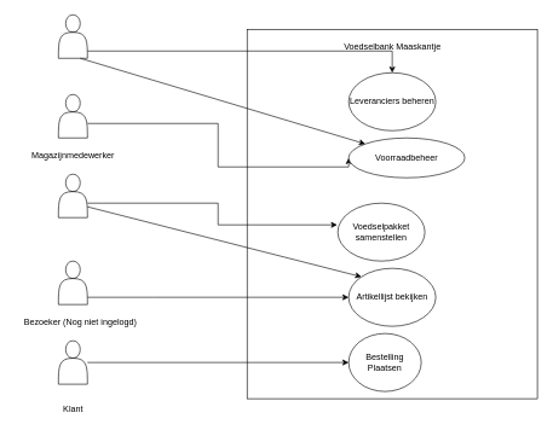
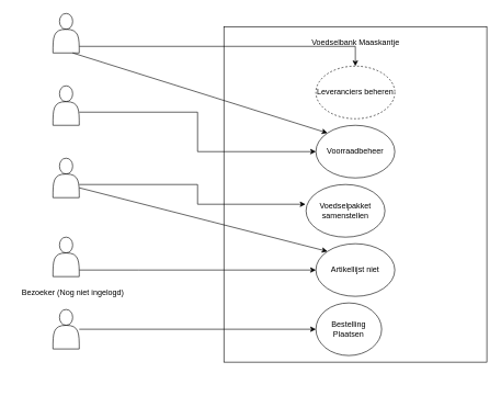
  <mxCell id="0" />
  <mxCell id="1" parent="0" />
  <mxCell id="2" value="" style="rounded=0;whiteSpace=wrap;html=1;" vertex="1" parent="1"><mxGeometry x="340" y="40" width="400" height="510" as="geometry" /></mxCell>
  <mxCell id="3" value="Voedselbank Maaskantje" style="text;html=1;align=center;verticalAlign=middle;resizable=0;points=[];autosize=1;strokeColor=none;fillColor=none;" vertex="1" parent="1"><mxGeometry x="460" y="50" width="160" height="30" as="geometry" /></mxCell>
  <mxCell id="4" value="" style="edgeStyle=orthogonalEdgeStyle;rounded=0;orthogonalLoop=1;jettySize=auto;html=1;" edge="1" parent="1" source="5" target="20"><mxGeometry relative="1" as="geometry"><mxPoint x="200" y="50" as="targetPoint" /><Array as="points"><mxPoint x="540" y="70" /></Array></mxGeometry></mxCell>
  <mxCell id="5" value="" style="shape=actor;whiteSpace=wrap;html=1;" vertex="1" parent="1"><mxGeometry x="80" y="20" width="40" height="60" as="geometry" /></mxCell>
  <mxCell id="6" value="" style="edgeStyle=orthogonalEdgeStyle;rounded=0;orthogonalLoop=1;jettySize=auto;html=1;entryX=0;entryY=0.5;entryDx=0;entryDy=0;" edge="1" parent="1" source="7" target="15"><mxGeometry relative="1" as="geometry"><mxPoint x="200" y="160" as="targetPoint" /><Array as="points"><mxPoint x="300" y="170" /><mxPoint x="300" y="230" /></Array></mxGeometry></mxCell>
  <mxCell id="7" value="" style="shape=actor;whiteSpace=wrap;html=1;" vertex="1" parent="1"><mxGeometry x="80" y="130" width="40" height="60" as="geometry" /></mxCell>
  <mxCell id="8" value="" style="edgeStyle=orthogonalEdgeStyle;rounded=0;orthogonalLoop=1;jettySize=auto;html=1;entryX=-0.007;entryY=0.375;entryDx=0;entryDy=0;entryPerimeter=0;" edge="1" parent="1" source="9" target="22"><mxGeometry relative="1" as="geometry"><mxPoint x="200" y="270" as="targetPoint" /><Array as="points"><mxPoint x="300" y="280" /><mxPoint x="300" y="310" /></Array></mxGeometry></mxCell>
  <mxCell id="9" value="" style="shape=actor;whiteSpace=wrap;html=1;" vertex="1" parent="1"><mxGeometry x="80" y="240" width="40" height="60" as="geometry" /></mxCell>
- <mxCell id="10" value="Magazijnmedewerker" style="text;html=1;align=center;verticalAlign=middle;resizable=0;points=[];autosize=1;strokeColor=none;fillColor=none;" vertex="1" parent="1"><mxGeometry x="30" y="200" width="140" height="30" as="geometry" /></mxCell>
  <mxCell id="11" value="" style="edgeStyle=orthogonalEdgeStyle;rounded=0;orthogonalLoop=1;jettySize=auto;html=1;entryX=0;entryY=0.5;entryDx=0;entryDy=0;" edge="1" parent="1" source="12" target="14"><mxGeometry relative="1" as="geometry"><mxPoint x="200" y="410" as="targetPoint" /></mxGeometry></mxCell>
  <mxCell id="12" value="" style="shape=actor;whiteSpace=wrap;html=1;" vertex="1" parent="1"><mxGeometry x="80" y="470" width="40" height="60" as="geometry" /></mxCell>
- <mxCell id="13" value="Klant" style="text;html=1;align=center;verticalAlign=middle;resizable=0;points=[];autosize=1;strokeColor=none;fillColor=none;" vertex="1" parent="1"><mxGeometry x="75" y="550" width="50" height="30" as="geometry" /></mxCell>
  <mxCell id="14" value="Bestelling Plaatsen" style="ellipse;whiteSpace=wrap;html=1;" vertex="1" parent="1"><mxGeometry x="480" y="460" width="100" height="80" as="geometry" /></mxCell>
- <mxCell id="15" value="Voorraadbeheer" style="ellipse;whiteSpace=wrap;html=1;" vertex="1" parent="1"><mxGeometry x="480" y="190" width="160" height="55" as="geometry" /></mxCell>
+ <mxCell id="15" value="Voorraadbeheer" style="ellipse;whiteSpace=wrap;html=1;" vertex="1" parent="1"><mxGeometry x="480" y="190" width="120" height="80" as="geometry" /></mxCell>
  <mxCell id="16" value="" style="edgeStyle=orthogonalEdgeStyle;rounded=0;orthogonalLoop=1;jettySize=auto;html=1;entryX=0;entryY=0.5;entryDx=0;entryDy=0;" edge="1" parent="1" source="17" target="19"><mxGeometry relative="1" as="geometry"><mxPoint x="200" y="390" as="targetPoint" /><Array as="points"><mxPoint x="210" y="410" /><mxPoint x="210" y="410" /></Array></mxGeometry></mxCell>
  <mxCell id="17" value="" style="shape=actor;whiteSpace=wrap;html=1;" vertex="1" parent="1"><mxGeometry x="80" y="360" width="40" height="60" as="geometry" /></mxCell>
  <mxCell id="18" value="Bezoeker (Nog niet ingelogd)" style="text;html=1;align=center;verticalAlign=middle;resizable=0;points=[];autosize=1;strokeColor=none;fillColor=none;" vertex="1" parent="1"><mxGeometry x="20" y="430" width="180" height="30" as="geometry" /></mxCell>
- <mxCell id="19" value="Artikellijst bekijken" style="ellipse;whiteSpace=wrap;html=1;" vertex="1" parent="1"><mxGeometry x="480" y="370" width="120" height="80" as="geometry" /></mxCell>
- <mxCell id="20" value="Leveranciers beheren" style="ellipse;whiteSpace=wrap;html=1;" vertex="1" parent="1"><mxGeometry x="480" y="100" width="120" height="80" as="geometry" /></mxCell>
+ <mxCell id="19" value="Artikellijst niet" style="ellipse;whiteSpace=wrap;html=1;" vertex="1" parent="1"><mxGeometry x="480" y="370" width="120" height="80" as="geometry" /></mxCell>
+ <mxCell id="20" value="Leveranciers beheren" style="ellipse;whiteSpace=wrap;html=1;dashed=1;" vertex="1" parent="1"><mxGeometry x="480" y="100" width="120" height="80" as="geometry" /></mxCell>
  <mxCell id="21" value="" style="endArrow=classic;html=1;rounded=0;exitX=0.75;exitY=1;exitDx=0;exitDy=0;entryX=0;entryY=0;entryDx=0;entryDy=0;" edge="1" parent="1" source="5" target="15"><mxGeometry width="50" height="50" relative="1" as="geometry"><mxPoint x="370" y="240" as="sourcePoint" /><mxPoint x="420" y="190" as="targetPoint" /></mxGeometry></mxCell>
  <mxCell id="22" value="Voedselpakket samenstellen" style="ellipse;whiteSpace=wrap;html=1;" vertex="1" parent="1"><mxGeometry x="465" y="280" width="120" height="80" as="geometry" /></mxCell>
  <mxCell id="23" value="" style="endArrow=classic;html=1;rounded=0;exitX=1;exitY=0.75;exitDx=0;exitDy=0;entryX=0;entryY=0;entryDx=0;entryDy=0;" edge="1" parent="1" source="9" target="19"><mxGeometry width="50" height="50" relative="1" as="geometry"><mxPoint x="370" y="240" as="sourcePoint" /><mxPoint x="420" y="190" as="targetPoint" /></mxGeometry></mxCell>
